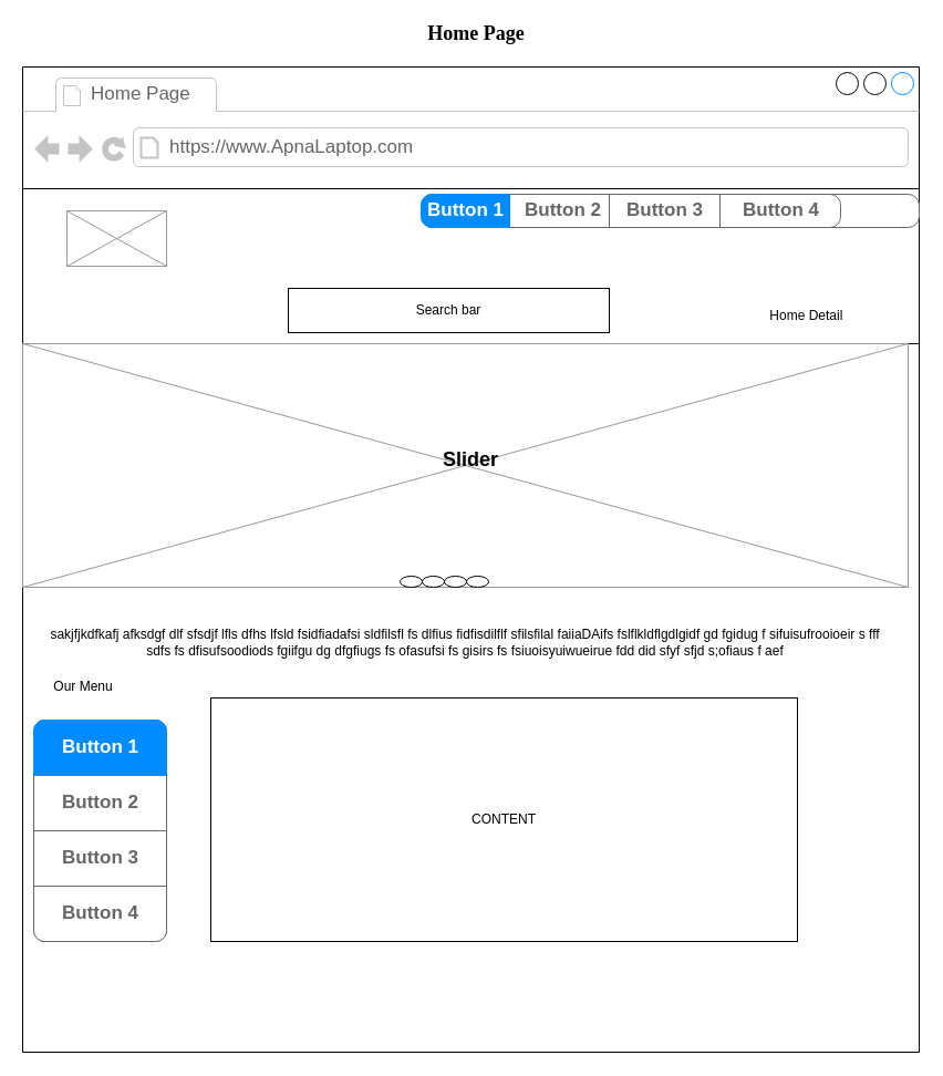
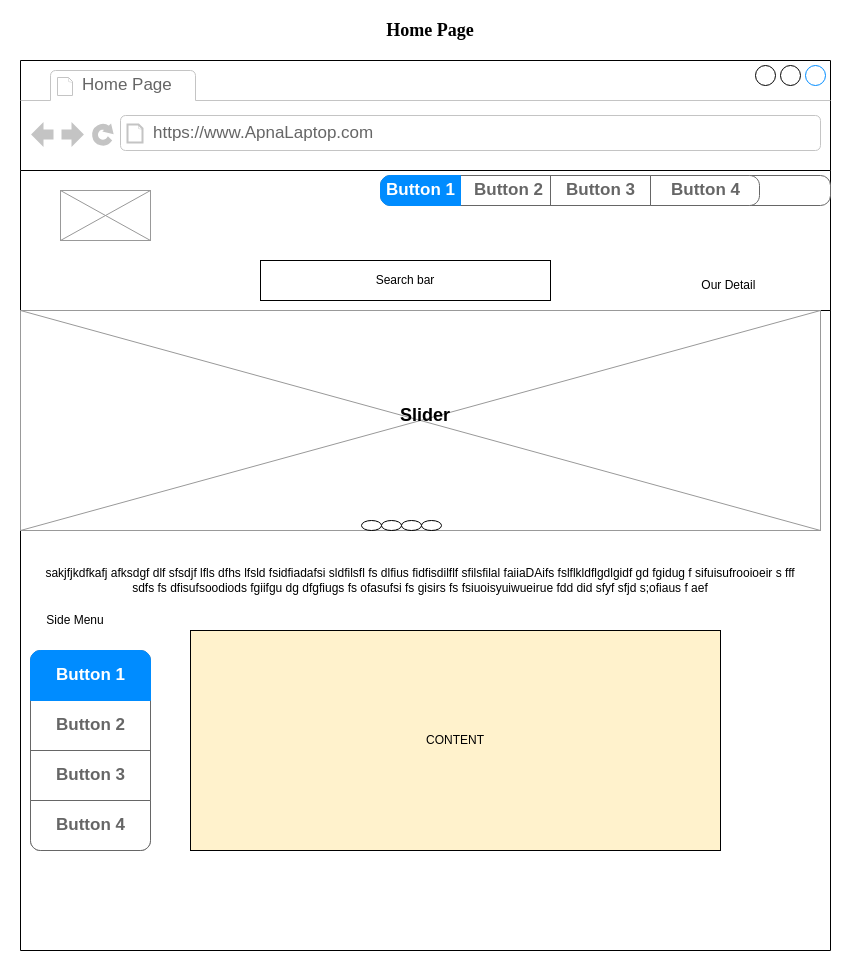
  <mxCell id="0" />
  <mxCell id="1" parent="0" />
  <mxCell id="2" value="" style="strokeWidth=1;shadow=0;dashed=0;align=center;html=1;shape=mxgraph.mockup.containers.browserWindow;rSize=0;strokeColor2=#008cff;strokeColor3=#c4c4c4;mainText=,;recursiveResize=0;" parent="1" vertex="1"><mxGeometry y="60" width="810" height="890" as="geometry" x="20" /></mxCell>
  <mxCell id="3" value="Home Page" style="strokeWidth=1;shadow=0;dashed=0;align=center;html=1;shape=mxgraph.mockup.containers.anchor;fontSize=17;fontColor=#666666;align=left;" parent="2" vertex="1"><mxGeometry x="60" y="12" width="110" height="26" as="geometry" /></mxCell>
  <mxCell id="4" value="https://www.ApnaLaptop.com" style="strokeWidth=1;shadow=0;dashed=0;align=center;html=1;shape=mxgraph.mockup.containers.anchor;rSize=0;fontSize=17;fontColor=#666666;align=left;" parent="2" vertex="1"><mxGeometry x="131" y="60" width="250" height="26" as="geometry" /></mxCell>
  <mxCell id="5" value="" style="verticalLabelPosition=bottom;verticalAlign=top;html=1;shape=mxgraph.basic.rect;fillColor2=none;strokeWidth=1;size=20;indent=5;fontFamily=Times New Roman;fontSize=18;" parent="2" vertex="1"><mxGeometry y="110" width="810" height="140" as="geometry" /></mxCell>
  <mxCell id="6" value="" style="verticalLabelPosition=bottom;shadow=0;dashed=0;align=center;html=1;verticalAlign=top;strokeWidth=1;shape=mxgraph.mockup.graphics.simpleIcon;strokeColor=#999999;" parent="2" vertex="1"><mxGeometry x="40" y="130" width="90" height="50" as="geometry" /></mxCell>
  <mxCell id="7" value="" style="verticalLabelPosition=bottom;shadow=0;dashed=0;align=center;html=1;verticalAlign=top;strokeWidth=1;shape=mxgraph.mockup.graphics.simpleIcon;strokeColor=#999999;" parent="2" vertex="1"><mxGeometry y="250" width="800" height="220" as="geometry" /></mxCell>
  <mxCell id="8" value="&lt;font style=&quot;font-size: 18px&quot;&gt;&lt;b&gt;Slider&lt;/b&gt;&lt;/font&gt;" style="text;html=1;strokeColor=none;fillColor=none;align=center;verticalAlign=middle;whiteSpace=wrap;rounded=0;" parent="2" vertex="1"><mxGeometry x="355" y="340" width="100" height="30" as="geometry" /></mxCell>
  <mxCell id="9" value="" style="ellipse;whiteSpace=wrap;html=1;" parent="2" vertex="1"><mxGeometry x="401" y="460" width="20" height="10" as="geometry" /></mxCell>
  <mxCell id="10" value="" style="ellipse;whiteSpace=wrap;html=1;" parent="2" vertex="1"><mxGeometry x="381" y="460" width="20" height="10" as="geometry" /></mxCell>
  <mxCell id="11" value="" style="ellipse;whiteSpace=wrap;html=1;" parent="2" vertex="1"><mxGeometry x="361" y="460" width="20" height="10" as="geometry" /></mxCell>
  <mxCell id="12" value="" style="ellipse;whiteSpace=wrap;html=1;" parent="2" vertex="1"><mxGeometry x="341" y="460" width="20" height="10" as="geometry" /></mxCell>
  <mxCell id="13" style="edgeStyle=orthogonalEdgeStyle;rounded=0;orthogonalLoop=1;jettySize=auto;html=1;exitX=0.5;exitY=1;exitDx=0;exitDy=0;" parent="2" source="12" target="7" edge="1"><mxGeometry relative="1" as="geometry"><Array as="points"><mxPoint x="410" y="450" /><mxPoint x="410" y="450" /></Array></mxGeometry></mxCell>
  <mxCell id="14" value="Search bar" style="whiteSpace=wrap;html=1;rounded=0;" parent="2" vertex="1"><mxGeometry x="240" y="200" width="290" height="40" as="geometry" /></mxCell>
- <mxCell id="15" value="Home Detail&amp;nbsp;" style="text;html=1;strokeColor=none;fillColor=none;align=center;verticalAlign=middle;whiteSpace=wrap;rounded=0;" parent="2" vertex="1"><mxGeometry x="620" y="210" width="180" height="30" as="geometry" /></mxCell>
+ <mxCell id="15" value="Our Detail&amp;nbsp;" style="text;html=1;strokeColor=none;fillColor=none;align=center;verticalAlign=middle;whiteSpace=wrap;rounded=0;" parent="2" vertex="1"><mxGeometry x="620" y="210" width="180" height="30" as="geometry" /></mxCell>
  <mxCell id="16" value="" style="strokeWidth=1;shadow=0;dashed=0;align=center;html=1;shape=mxgraph.mockup.rrect;rSize=10;fillColor=#ffffff;strokeColor=#666666;" parent="2" vertex="1"><mxGeometry x="360" y="115" width="450" height="30" as="geometry" /></mxCell>
  <mxCell id="17" value="Button 2" style="strokeColor=inherit;fillColor=inherit;gradientColor=inherit;strokeWidth=1;shadow=0;dashed=0;align=center;html=1;shape=mxgraph.mockup.rrect;rSize=0;fontSize=17;fontColor=#666666;fontStyle=1;resizeHeight=1;" parent="16" vertex="1"><mxGeometry width="95" height="30" relative="1" as="geometry"><mxPoint x="80" as="offset" /></mxGeometry></mxCell>
  <mxCell id="18" value="Button 3" style="strokeColor=inherit;fillColor=inherit;gradientColor=inherit;strokeWidth=1;shadow=0;dashed=0;align=center;html=1;shape=mxgraph.mockup.rrect;rSize=0;fontSize=17;fontColor=#666666;fontStyle=1;resizeHeight=1;" parent="16" vertex="1"><mxGeometry width="100" height="30" relative="1" as="geometry"><mxPoint x="170" as="offset" /></mxGeometry></mxCell>
  <mxCell id="19" value="Button 4" style="strokeColor=inherit;fillColor=inherit;gradientColor=inherit;strokeWidth=1;shadow=0;dashed=0;align=center;html=1;shape=mxgraph.mockup.rightButton;rSize=10;fontSize=17;fontColor=#666666;fontStyle=1;resizeHeight=1;" parent="16" vertex="1"><mxGeometry x="1" width="109" height="30" relative="1" as="geometry"><mxPoint x="-180" as="offset" /></mxGeometry></mxCell>
  <mxCell id="20" value="Button 1" style="strokeWidth=1;shadow=0;dashed=0;align=center;html=1;shape=mxgraph.mockup.leftButton;rSize=10;fontSize=17;fontColor=#ffffff;fontStyle=1;fillColor=#008cff;strokeColor=#008cff;resizeHeight=1;" parent="16" vertex="1"><mxGeometry width="80" height="30" relative="1" as="geometry" /></mxCell>
  <mxCell id="21" value="sakjfjkdfkafj afksdgf dlf sfsdjf lfls dfhs lfsld fsidfiadafsi sldfilsfl fs dlfius fidfisdilflf sfilsfilal faiiaDAifs fslflkldflgdlgidf gd fgidug f sifuisufrooioeir s fff sdfs fs dfisufsoodiods fgiifgu dg dfgfiugs fs ofasufsi fs gisirs fs fsiuoisyuiwueirue fdd did sfyf sfjd s;ofiaus f aef" style="text;html=1;strokeColor=none;fillColor=none;align=center;verticalAlign=middle;whiteSpace=wrap;rounded=0;" parent="2" vertex="1"><mxGeometry x="15" y="490" width="770" height="60" as="geometry" /></mxCell>
- <mxCell id="22" value="CONTENT" style="rounded=0;whiteSpace=wrap;html=1;" parent="2" vertex="1"><mxGeometry x="170" y="570" width="530" height="220" as="geometry" /></mxCell>
+ <mxCell id="22" value="CONTENT" style="rounded=0;whiteSpace=wrap;html=1;fillColor=#fff2cc;" parent="2" vertex="1"><mxGeometry x="170" y="570" width="530" height="220" as="geometry" /></mxCell>
  <mxCell id="23" value="" style="strokeWidth=1;shadow=0;dashed=0;align=center;html=1;shape=mxgraph.mockup.rrect;rSize=10;strokeColor=#666666;" parent="2" vertex="1"><mxGeometry x="10" y="590" width="120" height="200" as="geometry" /></mxCell>
  <mxCell id="24" value="Button 2" style="strokeColor=inherit;fillColor=inherit;gradientColor=inherit;strokeWidth=1;shadow=0;dashed=0;align=center;html=1;shape=mxgraph.mockup.rrect;rSize=0;fontSize=17;fontColor=#666666;fontStyle=1;resizeWidth=1;" parent="23" vertex="1"><mxGeometry width="120" height="50" relative="1" as="geometry"><mxPoint y="50" as="offset" /></mxGeometry></mxCell>
  <mxCell id="25" value="Button 3" style="strokeColor=inherit;fillColor=inherit;gradientColor=inherit;strokeWidth=1;shadow=0;dashed=0;align=center;html=1;shape=mxgraph.mockup.rrect;rSize=0;fontSize=17;fontColor=#666666;fontStyle=1;resizeWidth=1;" parent="23" vertex="1"><mxGeometry width="120" height="50" relative="1" as="geometry"><mxPoint y="100" as="offset" /></mxGeometry></mxCell>
  <mxCell id="26" value="Button 4" style="strokeColor=inherit;fillColor=inherit;gradientColor=inherit;strokeWidth=1;shadow=0;dashed=0;align=center;html=1;shape=mxgraph.mockup.bottomButton;rSize=10;fontSize=17;fontColor=#666666;fontStyle=1;resizeWidth=1;" parent="23" vertex="1"><mxGeometry y="1" width="120" height="50" relative="1" as="geometry"><mxPoint y="-50" as="offset" /></mxGeometry></mxCell>
  <mxCell id="27" value="Button 1" style="strokeWidth=1;shadow=0;dashed=0;align=center;html=1;shape=mxgraph.mockup.topButton;rSize=10;fontSize=17;fontColor=#ffffff;fontStyle=1;fillColor=#008cff;strokeColor=#008cff;resizeWidth=1;" parent="23" vertex="1"><mxGeometry width="120" height="50" relative="1" as="geometry" /></mxCell>
- <mxCell id="28" value="Our Menu" style="text;html=1;strokeColor=none;fillColor=none;align=center;verticalAlign=middle;whiteSpace=wrap;rounded=0;" parent="2" vertex="1"><mxGeometry x="15" y="550" width="80" height="20" as="geometry" /></mxCell>
+ <mxCell id="28" value="Side Menu" style="text;html=1;strokeColor=none;fillColor=none;align=center;verticalAlign=middle;whiteSpace=wrap;rounded=0;" parent="2" vertex="1"><mxGeometry x="15" y="550" width="80" height="20" as="geometry" /></mxCell>
  <mxCell id="29" value="&lt;h2 style=&quot;font-size: 18px;&quot;&gt;Home Page&lt;/h2&gt;" style="text;html=1;align=center;verticalAlign=middle;whiteSpace=wrap;rounded=0;fontFamily=Times New Roman;fontStyle=0;fontSize=18;" parent="1" vertex="1"><mxGeometry x="50" y="20" width="760" height="20" as="geometry" /></mxCell>
